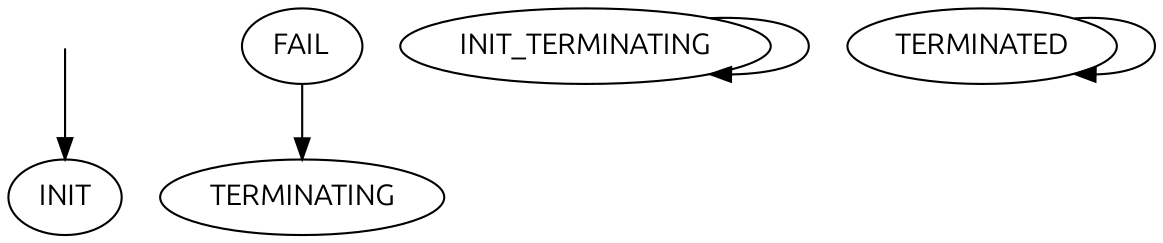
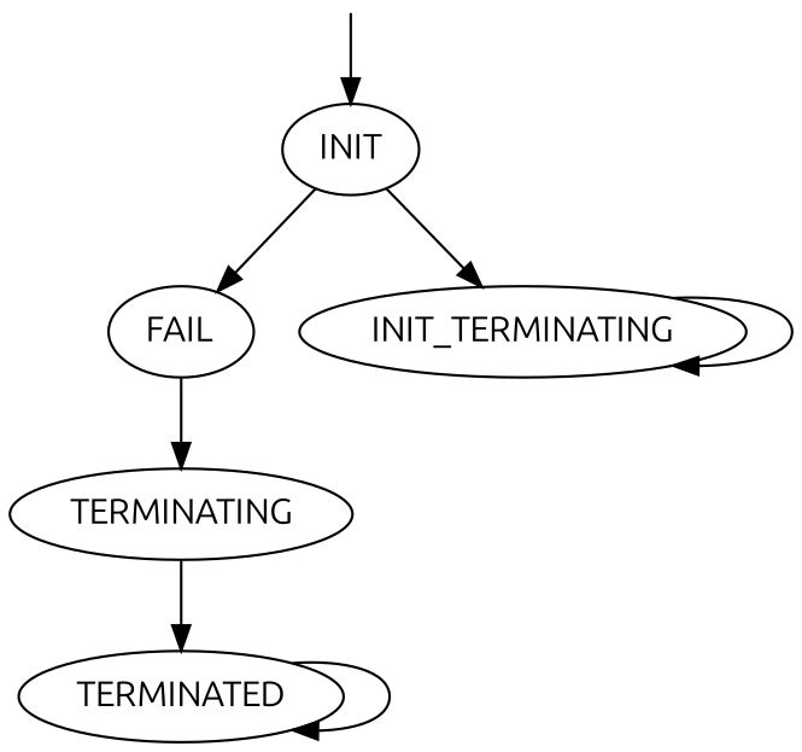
  digraph {
    fontname=Ubuntu
    node [fontname=Ubuntu]
    edge [fontname=Ubuntu]
    "" [height=0 shape=none]
    INIT
    n3 [label=FAIL]
    n4 [label=INIT_TERMINATING]
    TERMINATING
    TERMINATED
    "" -> INIT
+   INIT -> n3
+   INIT -> n4
    n3 -> TERMINATING
    n4 -> n4
+   TERMINATING -> TERMINATED
    TERMINATED -> TERMINATED
  }
